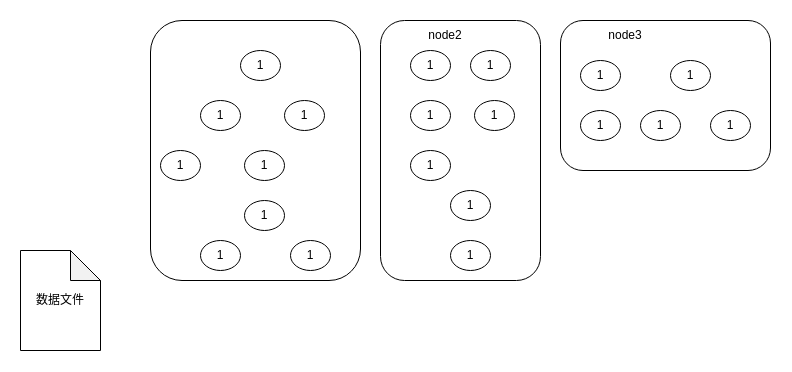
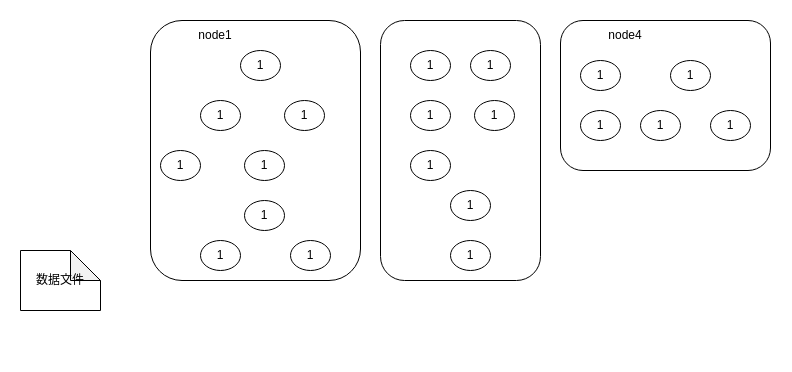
  <mxCell id="0" />
  <mxCell id="1" parent="0" />
- <mxCell id="2" value="数据文件" style="shape=note;whiteSpace=wrap;html=1;backgroundOutline=1;darkOpacity=0.05;" vertex="1" parent="1"><mxGeometry x="20" y="250" width="80" height="100" as="geometry" /></mxCell>
+ <mxCell id="2" value="数据文件" style="shape=note;whiteSpace=wrap;html=1;backgroundOutline=1;darkOpacity=0.05;" vertex="1" parent="1"><mxGeometry x="20" y="250" width="80" height="60" as="geometry" /></mxCell>
  <mxCell id="3" value="" style="rounded=1;whiteSpace=wrap;html=1;" vertex="1" parent="1"><mxGeometry x="150" y="20" width="210" height="260" as="geometry" /></mxCell>
+ <mxCell id="4" value="node1" style="text;html=1;strokeColor=none;fillColor=none;align=center;verticalAlign=middle;whiteSpace=wrap;rounded=0;" vertex="1" parent="1"><mxGeometry x="160" y="20" width="110" height="30" as="geometry" /></mxCell>
  <mxCell id="5" value="1" style="ellipse;whiteSpace=wrap;html=1;" vertex="1" parent="1"><mxGeometry x="240" y="50" width="40" height="30" as="geometry" /></mxCell>
  <mxCell id="6" value="1" style="ellipse;whiteSpace=wrap;html=1;" vertex="1" parent="1"><mxGeometry x="200" y="100" width="40" height="30" as="geometry" /></mxCell>
  <mxCell id="7" value="1" style="ellipse;whiteSpace=wrap;html=1;" vertex="1" parent="1"><mxGeometry x="284" y="100" width="40" height="30" as="geometry" /></mxCell>
  <mxCell id="8" value="1" style="ellipse;whiteSpace=wrap;html=1;" vertex="1" parent="1"><mxGeometry x="160" y="150" width="40" height="30" as="geometry" /></mxCell>
  <mxCell id="9" value="1" style="ellipse;whiteSpace=wrap;html=1;" vertex="1" parent="1"><mxGeometry x="244" y="150" width="40" height="30" as="geometry" /></mxCell>
  <mxCell id="10" value="1" style="ellipse;whiteSpace=wrap;html=1;" vertex="1" parent="1"><mxGeometry x="244" y="200" width="40" height="30" as="geometry" /></mxCell>
  <mxCell id="11" value="1" style="ellipse;whiteSpace=wrap;html=1;" vertex="1" parent="1"><mxGeometry x="200" y="240" width="40" height="30" as="geometry" /></mxCell>
  <mxCell id="12" value="1" style="ellipse;whiteSpace=wrap;html=1;" vertex="1" parent="1"><mxGeometry x="290" y="240" width="40" height="30" as="geometry" /></mxCell>
  <mxCell id="13" value="" style="rounded=1;whiteSpace=wrap;html=1;" vertex="1" parent="1"><mxGeometry x="380" y="20" width="160" height="260" as="geometry" /></mxCell>
- <mxCell id="14" value="node2" style="text;html=1;strokeColor=none;fillColor=none;align=center;verticalAlign=middle;whiteSpace=wrap;rounded=0;" vertex="1" parent="1"><mxGeometry x="390" y="20" width="110" height="30" as="geometry" /></mxCell>
  <mxCell id="15" value="1" style="ellipse;whiteSpace=wrap;html=1;" vertex="1" parent="1"><mxGeometry x="410" y="50" width="40" height="30" as="geometry" /></mxCell>
  <mxCell id="16" value="1" style="ellipse;whiteSpace=wrap;html=1;" vertex="1" parent="1"><mxGeometry x="410" y="100" width="40" height="30" as="geometry" /></mxCell>
  <mxCell id="17" value="1" style="ellipse;whiteSpace=wrap;html=1;" vertex="1" parent="1"><mxGeometry x="470" y="50" width="40" height="30" as="geometry" /></mxCell>
  <mxCell id="18" value="1" style="ellipse;whiteSpace=wrap;html=1;" vertex="1" parent="1"><mxGeometry x="410" y="150" width="40" height="30" as="geometry" /></mxCell>
  <mxCell id="19" value="1" style="ellipse;whiteSpace=wrap;html=1;" vertex="1" parent="1"><mxGeometry x="474" y="100" width="40" height="30" as="geometry" /></mxCell>
  <mxCell id="20" value="1" style="ellipse;whiteSpace=wrap;html=1;" vertex="1" parent="1"><mxGeometry x="450" y="190" width="40" height="30" as="geometry" /></mxCell>
  <mxCell id="21" value="1" style="ellipse;whiteSpace=wrap;html=1;" vertex="1" parent="1"><mxGeometry x="450" y="240" width="40" height="30" as="geometry" /></mxCell>
  <mxCell id="22" value="" style="rounded=1;whiteSpace=wrap;html=1;" vertex="1" parent="1"><mxGeometry x="560" y="20" width="210" height="150" as="geometry" /></mxCell>
- <mxCell id="23" value="node3" style="text;html=1;strokeColor=none;fillColor=none;align=center;verticalAlign=middle;whiteSpace=wrap;rounded=0;" vertex="1" parent="1"><mxGeometry x="570" y="20" width="110" height="30" as="geometry" /></mxCell>
+ <mxCell id="23" value="node4" style="text;html=1;strokeColor=none;fillColor=none;align=center;verticalAlign=middle;whiteSpace=wrap;rounded=0;" vertex="1" parent="1"><mxGeometry x="570" y="20" width="110" height="30" as="geometry" /></mxCell>
  <mxCell id="24" value="1" style="ellipse;whiteSpace=wrap;html=1;" vertex="1" parent="1"><mxGeometry x="670" y="60" width="40" height="30" as="geometry" /></mxCell>
  <mxCell id="25" value="1" style="ellipse;whiteSpace=wrap;html=1;" vertex="1" parent="1"><mxGeometry x="580" y="60" width="40" height="30" as="geometry" /></mxCell>
  <mxCell id="26" value="1" style="ellipse;whiteSpace=wrap;html=1;" vertex="1" parent="1"><mxGeometry x="640" y="110" width="40" height="30" as="geometry" /></mxCell>
  <mxCell id="27" value="1" style="ellipse;whiteSpace=wrap;html=1;" vertex="1" parent="1"><mxGeometry x="580" y="110" width="40" height="30" as="geometry" /></mxCell>
  <mxCell id="28" value="1" style="ellipse;whiteSpace=wrap;html=1;" vertex="1" parent="1"><mxGeometry x="710" y="110" width="40" height="30" as="geometry" /></mxCell>
